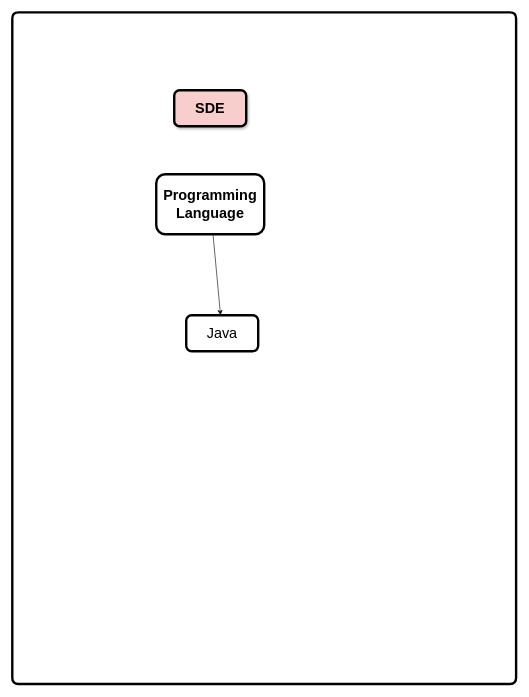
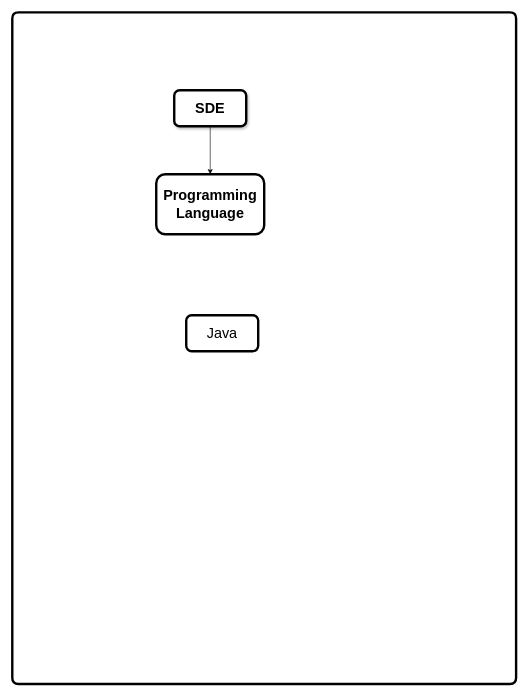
  <mxCell id="0" />
  <mxCell id="1" parent="0" />
  <mxCell id="2" value="" style="swimlane;whiteSpace=wrap;html=1;rounded=1;shadow=0;strokeWidth=4;align=center;verticalAlign=middle;fontFamily=Helvetica;fontSize=24;swimlaneLine=0;" parent="1" vertex="1"><mxGeometry x="20" y="20" width="840" height="1120" as="geometry"><mxRectangle x="80" y="630" width="240" height="40" as="alternateBounds" /></mxGeometry></mxCell>
- <mxCell id="4" value="&lt;b&gt;SDE&lt;/b&gt;" style="rounded=1;whiteSpace=wrap;html=1;strokeWidth=4;align=center;verticalAlign=middle;fontFamily=Helvetica;fontSize=24;shadow=1;swimlaneLine=0;fillColor=#f8cecc;" parent="2" vertex="1"><mxGeometry x="270" y="130" width="120" height="60" as="geometry" /></mxCell>
+ <mxCell id="3" value="" style="edgeStyle=orthogonalEdgeStyle;rounded=0;orthogonalLoop=1;jettySize=auto;html=1;fontFamily=Helvetica;fontSize=24;fontColor=default;swimlaneLine=0;" parent="2" source="4" target="6" edge="1"><mxGeometry relative="1" as="geometry" /></mxCell>
+ <mxCell id="4" value="&lt;b&gt;SDE&lt;/b&gt;" style="rounded=1;whiteSpace=wrap;html=1;strokeWidth=4;align=center;verticalAlign=middle;fontFamily=Helvetica;fontSize=24;shadow=1;swimlaneLine=0;" parent="2" vertex="1"><mxGeometry x="270" y="130" width="120" height="60" as="geometry" /></mxCell>
  <mxCell id="5" value="" style="group;shadow=0;swimlaneLine=0;" parent="2" vertex="1" connectable="0"><mxGeometry x="240" y="270" width="180" height="100" as="geometry" /></mxCell>
  <mxCell id="6" value="&lt;b&gt;Programming Language&lt;/b&gt;" style="rounded=1;whiteSpace=wrap;html=1;strokeWidth=4;align=center;verticalAlign=middle;fontFamily=Helvetica;fontSize=24;fontColor=default;fillColor=none;gradientColor=none;swimlaneLine=0;strokeColor=default;" parent="5" vertex="1"><mxGeometry width="180" height="100" as="geometry" /></mxCell>
  <mxCell id="7" value="Java" style="whiteSpace=wrap;html=1;fontSize=24;fillColor=none;rounded=1;strokeWidth=4;gradientColor=none;swimlaneLine=0;" parent="2" vertex="1"><mxGeometry x="290" y="505" width="120" height="60" as="geometry" /></mxCell>
- <mxCell id="8" value="" style="edgeStyle=none;rounded=0;orthogonalLoop=1;jettySize=auto;html=1;fontFamily=Helvetica;fontSize=24;fontColor=default;swimlaneLine=0;" parent="2" source="6" target="7" edge="1"><mxGeometry relative="1" as="geometry" /></mxCell>
